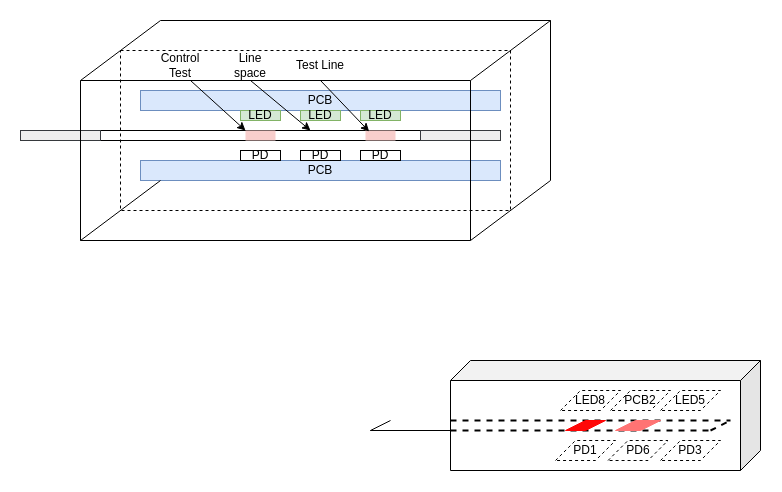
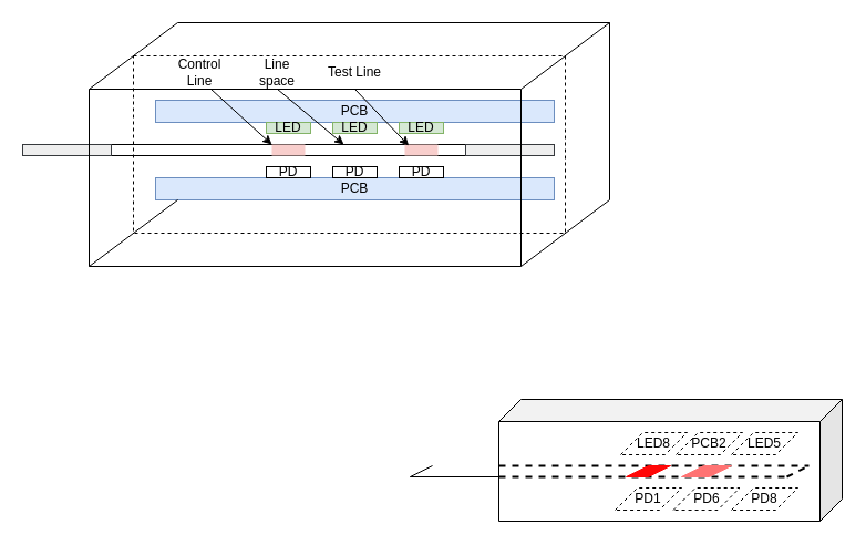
  <mxCell id="0" />
  <mxCell id="1" parent="0" />
  <mxCell id="2" value="" style="endArrow=none;html=1;rounded=0;exitX=0;exitY=0;exitDx=0;exitDy=0;" edge="1" parent="1"><mxGeometry width="50" height="50" relative="1" as="geometry"><mxPoint x="80" y="80" as="sourcePoint" /><mxPoint x="160" y="20" as="targetPoint" /></mxGeometry></mxCell>
  <mxCell id="3" value="" style="group" vertex="1" connectable="0" parent="1"><mxGeometry x="370" y="360" width="390" height="110" as="geometry" /></mxCell>
  <mxCell id="4" value="" style="shape=cube;whiteSpace=wrap;html=1;boundedLbl=1;backgroundOutline=1;darkOpacity=0.05;darkOpacity2=0.1;fillColor=none;direction=east;flipH=1;" parent="3" vertex="1"><mxGeometry x="80" width="310" height="110" as="geometry" /></mxCell>
  <mxCell id="5" value="LED8" style="shape=parallelogram;perimeter=parallelogramPerimeter;whiteSpace=wrap;html=1;fixedSize=1;dashed=1;" parent="3" vertex="1"><mxGeometry x="190" y="30" width="60" height="20" as="geometry" /></mxCell>
  <mxCell id="6" value="PCB2" style="shape=parallelogram;perimeter=parallelogramPerimeter;whiteSpace=wrap;html=1;fixedSize=1;dashed=1;" parent="3" vertex="1"><mxGeometry x="240" y="30" width="60" height="20" as="geometry" /></mxCell>
  <mxCell id="7" value="LED5" style="shape=parallelogram;perimeter=parallelogramPerimeter;whiteSpace=wrap;html=1;fixedSize=1;dashed=1;" parent="3" vertex="1"><mxGeometry x="290" y="30" width="60" height="20" as="geometry" /></mxCell>
  <mxCell id="8" value="PD1" style="shape=parallelogram;perimeter=parallelogramPerimeter;whiteSpace=wrap;html=1;fixedSize=1;dashed=1;" parent="3" vertex="1"><mxGeometry x="185" y="80" width="60" height="20" as="geometry" /></mxCell>
  <mxCell id="9" value="PD6" style="shape=parallelogram;perimeter=parallelogramPerimeter;whiteSpace=wrap;html=1;fixedSize=1;dashed=1;" parent="3" vertex="1"><mxGeometry x="237.5" y="80" width="60" height="20" as="geometry" /></mxCell>
- <mxCell id="10" value="PD3" style="shape=parallelogram;perimeter=parallelogramPerimeter;whiteSpace=wrap;html=1;fixedSize=1;dashed=1;" parent="3" vertex="1"><mxGeometry x="290" y="80" width="60" height="20" as="geometry" /></mxCell>
+ <mxCell id="10" value="PD8" style="shape=parallelogram;perimeter=parallelogramPerimeter;whiteSpace=wrap;html=1;fixedSize=1;dashed=1;" parent="3" vertex="1"><mxGeometry x="290" y="80" width="60" height="20" as="geometry" /></mxCell>
  <mxCell id="11" value="" style="endArrow=none;dashed=1;html=1;strokeWidth=2;rounded=0;" parent="3" edge="1"><mxGeometry width="50" height="50" relative="1" as="geometry"><mxPoint x="80" y="60" as="sourcePoint" /><mxPoint x="360" y="60" as="targetPoint" /></mxGeometry></mxCell>
  <mxCell id="12" value="&lt;span style=&quot;color: rgba(0, 0, 0, 0); font-family: monospace; font-size: 0px; text-align: start; background-color: rgb(251, 251, 251);&quot;&gt;%3CmxGraphModel%3E%3Croot%3E%3CmxCell%20id%3D%220%22%2F%3E%3CmxCell%20id%3D%221%22%20parent%3D%220%22%2F%3E%3CmxCell%20id%3D%222%22%20value%3D%22%22%20style%3D%22endArrow%3Dnone%3Bdashed%3D1%3Bhtml%3D1%3BdashPattern%3D1%203%3BstrokeWidth%3D2%3Brounded%3D0%3B%22%20edge%3D%221%22%20parent%3D%221%22%3E%3CmxGeometry%20width%3D%2250%22%20height%3D%2250%22%20relative%3D%221%22%20as%3D%22geometry%22%3E%3CmxPoint%20x%3D%22480%22%20y%3D%22360%22%20as%3D%22sourcePoint%22%2F%3E%3CmxPoint%20x%3D%22760%22%20y%3D%22360%22%20as%3D%22targetPoint%22%2F%3E%3C%2FmxGeometry%3E%3C%2FmxCell%3E%3C%2Froot%3E%3C%2FmxGraphModel%3E&lt;/span&gt;" style="edgeLabel;html=1;align=center;verticalAlign=middle;resizable=0;points=[];" parent="11" vertex="1" connectable="0"><mxGeometry x="-0.611" y="-3" relative="1" as="geometry"><mxPoint x="16" as="offset" /></mxGeometry></mxCell>
  <mxCell id="13" value="" style="endArrow=none;dashed=1;html=1;strokeWidth=2;rounded=0;" parent="3" edge="1"><mxGeometry width="50" height="50" relative="1" as="geometry"><mxPoint x="80" y="70" as="sourcePoint" /><mxPoint x="340" y="70" as="targetPoint" /></mxGeometry></mxCell>
  <mxCell id="14" value="&lt;span style=&quot;color: rgba(0, 0, 0, 0); font-family: monospace; font-size: 0px; text-align: start; background-color: rgb(251, 251, 251);&quot;&gt;%3CmxGraphModel%3E%3Croot%3E%3CmxCell%20id%3D%220%22%2F%3E%3CmxCell%20id%3D%221%22%20parent%3D%220%22%2F%3E%3CmxCell%20id%3D%222%22%20value%3D%22%22%20style%3D%22endArrow%3Dnone%3Bdashed%3D1%3Bhtml%3D1%3BdashPattern%3D1%203%3BstrokeWidth%3D2%3Brounded%3D0%3B%22%20edge%3D%221%22%20parent%3D%221%22%3E%3CmxGeometry%20width%3D%2250%22%20height%3D%2250%22%20relative%3D%221%22%20as%3D%22geometry%22%3E%3CmxPoint%20x%3D%22480%22%20y%3D%22360%22%20as%3D%22sourcePoint%22%2F%3E%3CmxPoint%20x%3D%22760%22%20y%3D%22360%22%20as%3D%22targetPoint%22%2F%3E%3C%2FmxGeometry%3E%3C%2FmxCell%3E%3C%2Froot%3E%3C%2FmxGraphModel%3E&lt;/span&gt;" style="edgeLabel;html=1;align=center;verticalAlign=middle;resizable=0;points=[];" parent="13" vertex="1" connectable="0"><mxGeometry x="-0.611" y="-3" relative="1" as="geometry"><mxPoint x="16" as="offset" /></mxGeometry></mxCell>
  <mxCell id="15" value="" style="endArrow=none;dashed=1;html=1;strokeWidth=2;rounded=0;" parent="3" edge="1"><mxGeometry width="50" height="50" relative="1" as="geometry"><mxPoint x="340" y="70" as="sourcePoint" /><mxPoint x="360" y="60" as="targetPoint" /></mxGeometry></mxCell>
  <mxCell id="16" value="&lt;span style=&quot;color: rgba(0, 0, 0, 0); font-family: monospace; font-size: 0px; text-align: start; background-color: rgb(251, 251, 251);&quot;&gt;%3CmxGraphModel%3E%3Croot%3E%3CmxCell%20id%3D%220%22%2F%3E%3CmxCell%20id%3D%221%22%20parent%3D%220%22%2F%3E%3CmxCell%20id%3D%222%22%20value%3D%22%22%20style%3D%22endArrow%3Dnone%3Bdashed%3D1%3Bhtml%3D1%3BdashPattern%3D1%203%3BstrokeWidth%3D2%3Brounded%3D0%3B%22%20edge%3D%221%22%20parent%3D%221%22%3E%3CmxGeometry%20width%3D%2250%22%20height%3D%2250%22%20relative%3D%221%22%20as%3D%22geometry%22%3E%3CmxPoint%20x%3D%22480%22%20y%3D%22360%22%20as%3D%22sourcePoint%22%2F%3E%3CmxPoint%20x%3D%22760%22%20y%3D%22360%22%20as%3D%22targetPoint%22%2F%3E%3C%2FmxGeometry%3E%3C%2FmxCell%3E%3C%2Froot%3E%3C%2FmxGraphModel%3E&lt;/span&gt;" style="edgeLabel;html=1;align=center;verticalAlign=middle;resizable=0;points=[];" parent="15" vertex="1" connectable="0"><mxGeometry x="-0.611" y="-3" relative="1" as="geometry"><mxPoint x="16" as="offset" /></mxGeometry></mxCell>
  <mxCell id="17" value="" style="endArrow=none;html=1;rounded=0;" parent="3" edge="1"><mxGeometry width="50" height="50" relative="1" as="geometry"><mxPoint x="20" y="70" as="sourcePoint" /><mxPoint x="80" y="70" as="targetPoint" /><Array as="points"><mxPoint y="70" /></Array></mxGeometry></mxCell>
  <mxCell id="18" value="" style="endArrow=none;html=1;rounded=0;" parent="3" edge="1"><mxGeometry width="50" height="50" relative="1" as="geometry"><mxPoint y="70" as="sourcePoint" /><mxPoint x="20" y="60" as="targetPoint" /></mxGeometry></mxCell>
  <mxCell id="19" value="" style="shape=parallelogram;perimeter=parallelogramPerimeter;whiteSpace=wrap;html=1;fixedSize=1;strokeColor=#FF0303;fillColor=#FF0808;" parent="3" vertex="1"><mxGeometry x="195" y="60" width="40" height="10" as="geometry" /></mxCell>
  <mxCell id="20" value="" style="shape=parallelogram;perimeter=parallelogramPerimeter;whiteSpace=wrap;html=1;fixedSize=1;strokeColor=#FF7373;fillColor=#FF7373;" parent="3" vertex="1"><mxGeometry x="245" y="60" width="45" height="10" as="geometry" /></mxCell>
  <mxCell id="21" value="" style="endArrow=none;html=1;rounded=0;" edge="1" parent="1"><mxGeometry width="50" height="50" relative="1" as="geometry"><mxPoint x="550" y="180" as="sourcePoint" /><mxPoint x="550" y="20" as="targetPoint" /></mxGeometry></mxCell>
  <mxCell id="22" value="" style="endArrow=none;html=1;rounded=0;" edge="1" parent="1"><mxGeometry width="50" height="50" relative="1" as="geometry"><mxPoint x="160" y="20" as="sourcePoint" /><mxPoint x="550" y="20" as="targetPoint" /></mxGeometry></mxCell>
  <mxCell id="23" value="PCB" style="rounded=0;whiteSpace=wrap;html=1;fillColor=#dae8fc;strokeColor=#6c8ebf;" vertex="1" parent="1"><mxGeometry x="140" y="90" width="360" height="20" as="geometry" /></mxCell>
  <mxCell id="24" value="LED" style="rounded=0;whiteSpace=wrap;html=1;fillColor=#d5e8d4;strokeColor=#82b366;" vertex="1" parent="1"><mxGeometry x="360" y="110" width="40" height="10" as="geometry" /></mxCell>
  <mxCell id="25" value="LED" style="rounded=0;whiteSpace=wrap;html=1;fillColor=#d5e8d4;strokeColor=#82b366;" vertex="1" parent="1"><mxGeometry x="300" y="110" width="40" height="10" as="geometry" /></mxCell>
  <mxCell id="26" value="LED" style="rounded=0;whiteSpace=wrap;html=1;fillColor=#d5e8d4;strokeColor=#82b366;" vertex="1" parent="1"><mxGeometry x="240" y="110" width="40" height="10" as="geometry" /></mxCell>
  <mxCell id="27" value="PCB" style="rounded=0;whiteSpace=wrap;html=1;fillColor=#dae8fc;strokeColor=#6c8ebf;" vertex="1" parent="1"><mxGeometry x="140" y="160" width="360" height="20" as="geometry" /></mxCell>
  <mxCell id="28" value="PD" style="rounded=0;whiteSpace=wrap;html=1;" vertex="1" parent="1"><mxGeometry x="240" y="150" width="40" height="10" as="geometry" /></mxCell>
  <mxCell id="29" value="" style="rounded=0;whiteSpace=wrap;html=1;" vertex="1" parent="1"><mxGeometry y="130" width="320" height="10" as="geometry" x="100" /></mxCell>
  <mxCell id="30" value="PD" style="rounded=0;whiteSpace=wrap;html=1;" vertex="1" parent="1"><mxGeometry x="300" y="150" width="40" height="10" as="geometry" /></mxCell>
  <mxCell id="31" value="PD" style="rounded=0;whiteSpace=wrap;html=1;" vertex="1" parent="1"><mxGeometry x="360" y="150" width="40" height="10" as="geometry" /></mxCell>
  <mxCell id="32" value="" style="rounded=0;whiteSpace=wrap;html=1;fillColor=#f8cecc;strokeColor=none;" vertex="1" parent="1"><mxGeometry x="245" y="130" width="30" height="10" as="geometry" /></mxCell>
  <mxCell id="33" value="" style="rounded=0;whiteSpace=wrap;html=1;fillColor=#f8cecc;strokeColor=none;" vertex="1" parent="1"><mxGeometry x="365" y="130" width="30" height="10" as="geometry" /></mxCell>
  <mxCell id="34" value="" style="endArrow=classic;html=1;rounded=0;entryX=0;entryY=0;entryDx=0;entryDy=0;" edge="1" parent="1" target="32"><mxGeometry width="50" height="50" relative="1" as="geometry"><mxPoint x="190" y="80" as="sourcePoint" /><mxPoint x="260" y="140" as="targetPoint" /></mxGeometry></mxCell>
  <mxCell id="35" value="" style="endArrow=classic;html=1;rounded=0;entryX=0.121;entryY=0.1;entryDx=0;entryDy=0;entryPerimeter=0;" edge="1" parent="1" target="33"><mxGeometry width="50" height="50" relative="1" as="geometry"><mxPoint x="320" y="80" as="sourcePoint" /><mxPoint x="380" y="140" as="targetPoint" /></mxGeometry></mxCell>
  <mxCell id="36" value="" style="endArrow=classic;html=1;rounded=0;" edge="1" parent="1"><mxGeometry width="50" height="50" relative="1" as="geometry"><mxPoint x="250" y="80" as="sourcePoint" /><mxPoint x="310" y="130" as="targetPoint" /></mxGeometry></mxCell>
- <mxCell id="37" value="Control Test" style="text;html=1;align=center;verticalAlign=middle;whiteSpace=wrap;rounded=0;" vertex="1" parent="1"><mxGeometry x="150" y="50" width="60" height="30" as="geometry" /></mxCell>
+ <mxCell id="37" value="Control Line" style="text;html=1;align=center;verticalAlign=middle;whiteSpace=wrap;rounded=0;" vertex="1" parent="1"><mxGeometry x="150" y="50" width="60" height="30" as="geometry" /></mxCell>
  <mxCell id="38" value="Test Line" style="text;html=1;align=center;verticalAlign=middle;whiteSpace=wrap;rounded=0;" vertex="1" parent="1"><mxGeometry x="290" y="50" width="60" height="30" as="geometry" /></mxCell>
  <mxCell id="39" value="Line space" style="text;html=1;align=center;verticalAlign=middle;whiteSpace=wrap;rounded=0;" vertex="1" parent="1"><mxGeometry x="220" y="50" width="60" height="30" as="geometry" /></mxCell>
  <mxCell id="40" value="" style="rounded=0;whiteSpace=wrap;html=1;fillColor=#eeeeee;strokeColor=#36393d;" vertex="1" parent="1"><mxGeometry x="420" y="130" width="80" height="10" as="geometry" /></mxCell>
  <mxCell id="41" value="" style="rounded=0;whiteSpace=wrap;html=1;fillColor=#eeeeee;strokeColor=#36393d;" vertex="1" parent="1"><mxGeometry x="20" y="130" width="80" height="10" as="geometry" /></mxCell>
  <mxCell id="42" value="" style="rounded=0;whiteSpace=wrap;html=1;fillColor=none;dashed=1;" vertex="1" parent="1"><mxGeometry x="120" y="50" width="390" height="160" as="geometry" /></mxCell>
  <mxCell id="43" value="" style="endArrow=none;html=1;rounded=0;exitX=0;exitY=0;exitDx=0;exitDy=0;" edge="1" parent="1"><mxGeometry width="50" height="50" relative="1" as="geometry"><mxPoint x="470" y="80" as="sourcePoint" /><mxPoint x="550" y="20" as="targetPoint" /></mxGeometry></mxCell>
  <mxCell id="44" value="" style="endArrow=none;html=1;rounded=0;exitX=0;exitY=0;exitDx=0;exitDy=0;" edge="1" parent="1"><mxGeometry width="50" height="50" relative="1" as="geometry"><mxPoint x="470" y="240" as="sourcePoint" /><mxPoint x="550" y="180" as="targetPoint" /></mxGeometry></mxCell>
  <mxCell id="45" value="" style="endArrow=none;html=1;rounded=0;exitX=0;exitY=0;exitDx=0;exitDy=0;" edge="1" parent="1"><mxGeometry width="50" height="50" relative="1" as="geometry"><mxPoint x="80" y="240" as="sourcePoint" /><mxPoint x="160" y="180" as="targetPoint" /></mxGeometry></mxCell>
  <mxCell id="46" value="" style="endArrow=none;html=1;rounded=0;" edge="1" parent="1"><mxGeometry width="50" height="50" relative="1" as="geometry"><mxPoint x="80" y="240" as="sourcePoint" /><mxPoint x="470" y="240" as="targetPoint" /></mxGeometry></mxCell>
  <mxCell id="47" value="" style="endArrow=none;html=1;rounded=0;" edge="1" parent="1"><mxGeometry width="50" height="50" relative="1" as="geometry"><mxPoint x="80" y="80" as="sourcePoint" /><mxPoint x="470" y="80" as="targetPoint" /></mxGeometry></mxCell>
  <mxCell id="48" value="" style="endArrow=none;html=1;rounded=0;" edge="1" parent="1"><mxGeometry width="50" height="50" relative="1" as="geometry"><mxPoint x="470" y="240" as="sourcePoint" /><mxPoint x="470" y="80" as="targetPoint" /></mxGeometry></mxCell>
  <mxCell id="49" value="" style="endArrow=none;html=1;rounded=0;" edge="1" parent="1"><mxGeometry width="50" height="50" relative="1" as="geometry"><mxPoint x="80" y="240" as="sourcePoint" /><mxPoint x="80" y="80" as="targetPoint" /></mxGeometry></mxCell>
